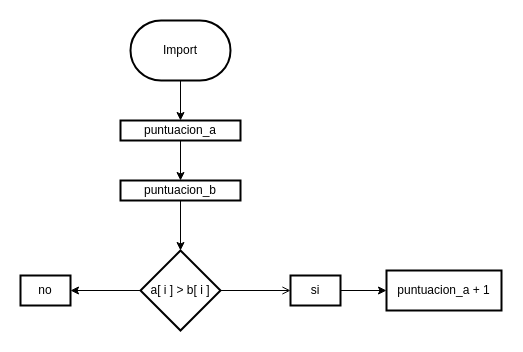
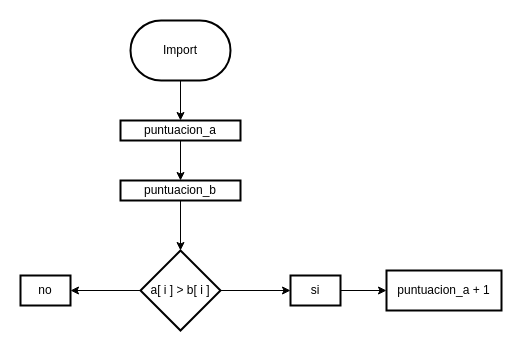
  <mxCell id="0" />
  <mxCell id="1" parent="0" />
  <mxCell id="2" value="" style="edgeStyle=none;html=1;" edge="1" parent="1" source="3" target="5"><mxGeometry relative="1" as="geometry" /></mxCell>
  <mxCell id="3" value="Import" style="strokeWidth=2;html=1;shape=mxgraph.flowchart.terminator;whiteSpace=wrap;" vertex="1" parent="1"><mxGeometry x="130" y="20" width="100" height="60" as="geometry" /></mxCell>
  <mxCell id="4" value="" style="edgeStyle=none;html=1;" edge="1" parent="1" source="5" target="7"><mxGeometry relative="1" as="geometry" /></mxCell>
  <mxCell id="5" value="puntuacion_a" style="whiteSpace=wrap;html=1;strokeWidth=2;" vertex="1" parent="1"><mxGeometry x="120" y="120" width="120" height="20" as="geometry" /></mxCell>
  <mxCell id="6" value="" style="edgeStyle=none;html=1;" edge="1" parent="1" source="7" target="10"><mxGeometry relative="1" as="geometry" /></mxCell>
  <mxCell id="7" value="puntuacion_b" style="whiteSpace=wrap;html=1;strokeWidth=2;" vertex="1" parent="1"><mxGeometry x="120" y="180" width="120" height="20" as="geometry" /></mxCell>
- <mxCell id="8" value="" style="edgeStyle=none;html=1;endArrow=open;" edge="1" parent="1" source="10" target="12"><mxGeometry relative="1" as="geometry" /></mxCell>
+ <mxCell id="8" value="" style="edgeStyle=none;html=1;" edge="1" parent="1" source="10" target="12"><mxGeometry relative="1" as="geometry" /></mxCell>
  <mxCell id="9" value="" style="edgeStyle=none;html=1;" edge="1" parent="1" source="10" target="13"><mxGeometry relative="1" as="geometry" /></mxCell>
  <mxCell id="10" value="a[ i ] &amp;gt; b[ i ]" style="rhombus;whiteSpace=wrap;html=1;strokeWidth=2;" vertex="1" parent="1"><mxGeometry x="140" y="250" width="80" height="80" as="geometry" /></mxCell>
  <mxCell id="11" value="" style="edgeStyle=none;html=1;" edge="1" parent="1" source="12" target="14"><mxGeometry relative="1" as="geometry" /></mxCell>
  <mxCell id="12" value="si" style="whiteSpace=wrap;html=1;strokeWidth=2;" vertex="1" parent="1"><mxGeometry x="290" y="275" width="50" height="30" as="geometry" /></mxCell>
  <mxCell id="13" value="no" style="whiteSpace=wrap;html=1;strokeWidth=2;" vertex="1" parent="1"><mxGeometry x="20" y="275" width="50" height="30" as="geometry" /></mxCell>
  <mxCell id="14" value="puntuacion_a + 1" style="whiteSpace=wrap;html=1;strokeWidth=2;" vertex="1" parent="1"><mxGeometry x="386" y="270" width="115" height="40" as="geometry" /></mxCell>
